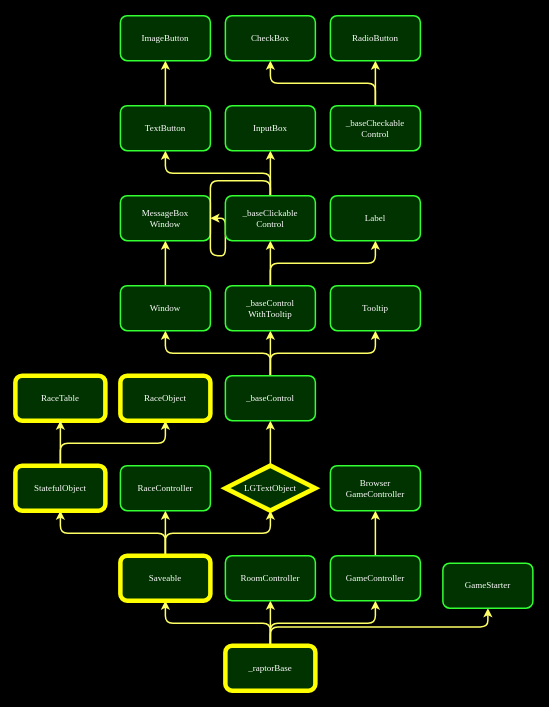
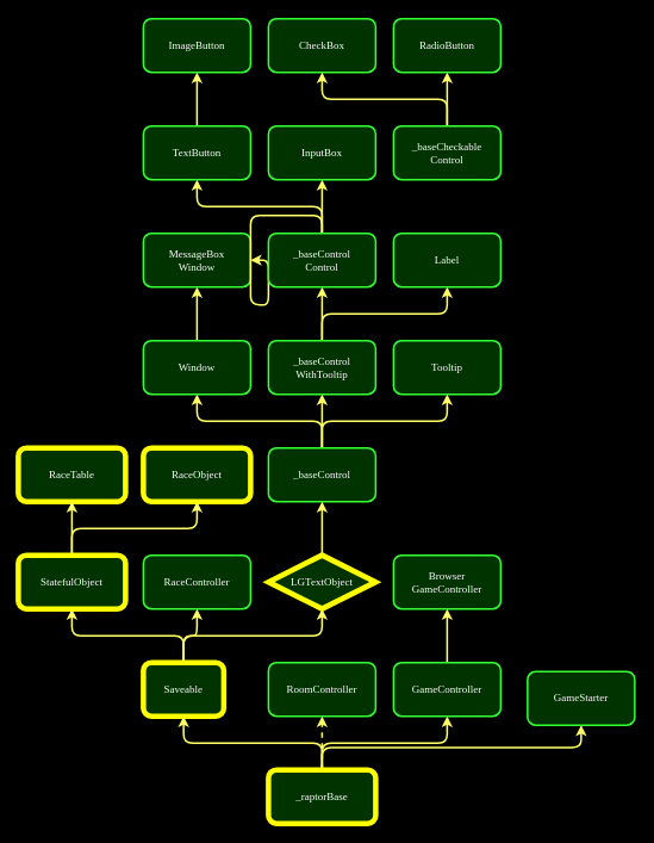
  <mxCell id="0" />
  <mxCell id="1" parent="0" />
  <mxCell id="2" value="" style="edgeStyle=orthogonalEdgeStyle;rounded=1;orthogonalLoop=1;jettySize=auto;html=1;fontFamily=Helvetica;fontSize=12;fontColor=#FFFFFF;strokeColor=#FFFF66;strokeWidth=2;exitX=0.5;exitY=0;exitDx=0;exitDy=0;" parent="1" source="6" target="7" edge="1"><mxGeometry relative="1" as="geometry" /></mxCell>
  <mxCell id="3" style="edgeStyle=orthogonalEdgeStyle;rounded=1;orthogonalLoop=1;jettySize=auto;html=1;exitX=0.5;exitY=0;exitDx=0;exitDy=0;entryX=0.5;entryY=1;entryDx=0;entryDy=0;fontFamily=Helvetica;fontSize=12;fontColor=#FFFFFF;strokeColor=#FFFF66;strokeWidth=2;" parent="1" source="6" target="14" edge="1"><mxGeometry relative="1" as="geometry" /></mxCell>
- <mxCell id="4" style="edgeStyle=orthogonalEdgeStyle;rounded=1;orthogonalLoop=1;jettySize=auto;html=1;exitX=0.5;exitY=0;exitDx=0;exitDy=0;entryX=0.5;entryY=1;entryDx=0;entryDy=0;fontFamily=Helvetica;fontSize=12;fontColor=#FFFFFF;strokeColor=#FFFF66;strokeWidth=2;" parent="1" source="6" target="12" edge="1"><mxGeometry relative="1" as="geometry" /></mxCell>
+ <mxCell id="4" style="edgeStyle=orthogonalEdgeStyle;rounded=1;orthogonalLoop=1;jettySize=auto;html=1;exitX=0.5;exitY=0;exitDx=0;exitDy=0;entryX=0.5;entryY=1;entryDx=0;entryDy=0;fontFamily=Helvetica;fontSize=12;fontColor=#FFFFFF;strokeColor=#FFFF66;strokeWidth=2;dashed=1;" parent="1" source="6" target="12" edge="1"><mxGeometry relative="1" as="geometry" /></mxCell>
  <mxCell id="5" style="edgeStyle=orthogonalEdgeStyle;shape=connector;rounded=1;orthogonalLoop=1;jettySize=auto;html=1;exitX=0.5;exitY=0;exitDx=0;exitDy=0;entryX=0.5;entryY=1;entryDx=0;entryDy=0;labelBackgroundColor=default;fontFamily=Helvetica;fontSize=12;fontColor=#FFFFFF;endArrow=classic;strokeColor=#FFFF66;strokeWidth=2;" parent="1" source="6" target="11" edge="1"><mxGeometry relative="1" as="geometry" /></mxCell>
  <mxCell id="6" value="&lt;font face=&quot;Lucida Console&quot;&gt;_raptorBase&lt;/font&gt;" style="rounded=1;whiteSpace=wrap;html=1;fillColor=#003300;strokeColor=#FFFF00;fontColor=#FFFFFF;strokeWidth=6;" parent="1" vertex="1"><mxGeometry x="300" y="860" width="120" height="60" as="geometry" /></mxCell>
  <mxCell id="7" value="&lt;font face=&quot;Lucida Console&quot;&gt;GameStarter&lt;/font&gt;" style="rounded=1;whiteSpace=wrap;html=1;fillColor=#003300;strokeColor=#33FF33;fontColor=#FFFFFF;strokeWidth=2;" parent="1" vertex="1"><mxGeometry x="590" y="750" width="120" height="60" as="geometry" /></mxCell>
  <mxCell id="8" value="" style="edgeStyle=orthogonalEdgeStyle;shape=connector;rounded=1;orthogonalLoop=1;jettySize=auto;html=1;labelBackgroundColor=default;fontFamily=Helvetica;fontSize=12;fontColor=#FFFFFF;endArrow=classic;strokeColor=#FFFF66;strokeWidth=2;exitX=0.5;exitY=0;exitDx=0;exitDy=0;" parent="1" source="11" target="16" edge="1"><mxGeometry relative="1" as="geometry" /></mxCell>
  <mxCell id="9" style="edgeStyle=orthogonalEdgeStyle;shape=connector;rounded=1;orthogonalLoop=1;jettySize=auto;html=1;exitX=0.5;exitY=0;exitDx=0;exitDy=0;entryX=0.5;entryY=1;entryDx=0;entryDy=0;labelBackgroundColor=default;fontFamily=Helvetica;fontSize=12;fontColor=#FFFFFF;endArrow=classic;strokeColor=#FFFF66;strokeWidth=2;startArrow=none;" parent="1" source="11" target="18" edge="1"><mxGeometry relative="1" as="geometry" /></mxCell>
  <mxCell id="10" style="edgeStyle=orthogonalEdgeStyle;rounded=1;orthogonalLoop=1;jettySize=auto;html=1;exitX=0.5;exitY=0;exitDx=0;exitDy=0;entryX=0.5;entryY=1;entryDx=0;entryDy=0;fontSize=12;strokeColor=#FFFF66;fontColor=#FFFFFF;strokeWidth=2;" parent="1" source="11" target="42" edge="1"><mxGeometry relative="1" as="geometry" /></mxCell>
- <mxCell id="11" value="&lt;font face=&quot;Lucida Console&quot;&gt;Saveable&lt;/font&gt;" style="rounded=1;whiteSpace=wrap;html=1;fillColor=#003300;strokeColor=#FFFF00;strokeWidth=6;fontColor=#FFFFFF;" parent="1" vertex="1"><mxGeometry x="160" y="740" width="120" height="60" as="geometry" /></mxCell>
+ <mxCell id="11" value="&lt;font face=&quot;Lucida Console&quot;&gt;Saveable&lt;/font&gt;" style="rounded=1;whiteSpace=wrap;html=1;fillColor=#003300;strokeColor=#FFFF00;strokeWidth=6;fontColor=#FFFFFF;" parent="1" vertex="1"><mxGeometry x="160" y="740" width="90" height="60" as="geometry" /></mxCell>
  <mxCell id="12" value="&lt;font face=&quot;Lucida Console&quot;&gt;RoomController&lt;/font&gt;" style="rounded=1;whiteSpace=wrap;html=1;fillColor=#003300;strokeColor=#33FF33;fontColor=#FFFFFF;strokeWidth=2;" parent="1" vertex="1"><mxGeometry x="300" y="740" width="120" height="60" as="geometry" /></mxCell>
  <mxCell id="13" value="" style="edgeStyle=orthogonalEdgeStyle;shape=connector;rounded=1;orthogonalLoop=1;jettySize=auto;html=1;labelBackgroundColor=default;fontFamily=Helvetica;fontSize=12;fontColor=#FFFFFF;endArrow=classic;strokeColor=#FFFF66;strokeWidth=2;exitX=0.5;exitY=0;exitDx=0;exitDy=0;" parent="1" source="14" target="15" edge="1"><mxGeometry relative="1" as="geometry" /></mxCell>
  <mxCell id="14" value="&lt;font face=&quot;Lucida Console&quot;&gt;GameController&lt;/font&gt;" style="rounded=1;whiteSpace=wrap;html=1;fillColor=#003300;strokeColor=#33FF33;fontColor=#FFFFFF;strokeWidth=2;" parent="1" vertex="1"><mxGeometry x="440" y="740" width="120" height="60" as="geometry" /></mxCell>
  <mxCell id="15" value="&lt;font face=&quot;Lucida Console&quot;&gt;Browser&lt;br&gt;GameController&lt;/font&gt;" style="rounded=1;html=1;fillColor=#003300;strokeColor=#33FF33;fontColor=#FFFFFF;strokeWidth=2;whiteSpace=wrap;" parent="1" vertex="1"><mxGeometry x="440" y="620" width="120" height="60" as="geometry" /></mxCell>
  <mxCell id="16" value="&lt;font face=&quot;Lucida Console&quot;&gt;RaceController&lt;/font&gt;" style="rounded=1;whiteSpace=wrap;html=1;fillColor=#003300;strokeColor=#33FF33;fontColor=#FFFFFF;strokeWidth=2;" parent="1" vertex="1"><mxGeometry x="160" y="620" width="120" height="60" as="geometry" /></mxCell>
  <mxCell id="17" value="" style="edgeStyle=orthogonalEdgeStyle;shape=connector;rounded=1;orthogonalLoop=1;jettySize=auto;html=1;labelBackgroundColor=default;fontFamily=Helvetica;fontSize=12;fontColor=#FFFFFF;endArrow=classic;strokeColor=#FFFF66;strokeWidth=2;exitX=0.5;exitY=0;exitDx=0;exitDy=0;" parent="1" source="18" target="22" edge="1"><mxGeometry relative="1" as="geometry" /></mxCell>
  <mxCell id="18" value="&lt;font face=&quot;Lucida Console&quot;&gt;LGTextObject&lt;/font&gt;" style="rhombus;whiteSpace=wrap;html=1;fillColor=#003300;strokeColor=#FFFF00;fontColor=#FFFFFF;strokeWidth=6;" parent="1" vertex="1"><mxGeometry x="300" y="620" width="120" height="60" as="geometry" /></mxCell>
  <mxCell id="19" value="" style="edgeStyle=orthogonalEdgeStyle;shape=connector;rounded=1;orthogonalLoop=1;jettySize=auto;html=1;labelBackgroundColor=default;fontFamily=Helvetica;fontSize=12;fontColor=#FFFFFF;endArrow=classic;strokeColor=#FFFF66;strokeWidth=2;exitX=0.5;exitY=0;exitDx=0;exitDy=0;" parent="1" source="22" target="25" edge="1"><mxGeometry relative="1" as="geometry" /></mxCell>
  <mxCell id="20" style="edgeStyle=orthogonalEdgeStyle;shape=connector;rounded=1;orthogonalLoop=1;jettySize=auto;html=1;exitX=0.5;exitY=0;exitDx=0;exitDy=0;entryX=0.5;entryY=1;entryDx=0;entryDy=0;labelBackgroundColor=default;fontFamily=Helvetica;fontSize=12;fontColor=#FFFFFF;endArrow=classic;strokeColor=#FFFF66;strokeWidth=2;" parent="1" source="22" target="26" edge="1"><mxGeometry relative="1" as="geometry" /></mxCell>
  <mxCell id="21" style="edgeStyle=orthogonalEdgeStyle;shape=connector;rounded=1;orthogonalLoop=1;jettySize=auto;html=1;exitX=0.5;exitY=0;exitDx=0;exitDy=0;entryX=0.5;entryY=1;entryDx=0;entryDy=0;labelBackgroundColor=default;fontFamily=Helvetica;fontSize=12;fontColor=#FFFFFF;endArrow=classic;strokeColor=#FFFF66;strokeWidth=2;" parent="1" source="22" target="28" edge="1"><mxGeometry relative="1" as="geometry" /></mxCell>
  <mxCell id="22" value="&lt;font face=&quot;Lucida Console&quot;&gt;_baseControl&lt;/font&gt;" style="rounded=1;whiteSpace=wrap;html=1;fillColor=#003300;strokeColor=#33FF33;fontColor=#FFFFFF;strokeWidth=2;" parent="1" vertex="1"><mxGeometry x="300" y="500" width="120" height="60" as="geometry" /></mxCell>
  <mxCell id="23" value="" style="edgeStyle=orthogonalEdgeStyle;shape=connector;rounded=1;orthogonalLoop=1;jettySize=auto;html=1;labelBackgroundColor=default;fontFamily=Helvetica;fontSize=12;fontColor=#FFFFFF;endArrow=classic;strokeColor=#FFFF66;strokeWidth=2;exitX=0.5;exitY=0;exitDx=0;exitDy=0;" parent="1" source="25" target="33" edge="1"><mxGeometry relative="1" as="geometry" /></mxCell>
  <mxCell id="24" style="edgeStyle=orthogonalEdgeStyle;shape=connector;rounded=1;orthogonalLoop=1;jettySize=auto;html=1;exitX=0.5;exitY=0;exitDx=0;exitDy=0;entryX=0.5;entryY=1;entryDx=0;entryDy=0;labelBackgroundColor=default;fontFamily=Helvetica;fontSize=12;fontColor=#FFFFFF;endArrow=classic;strokeColor=#FFFF66;strokeWidth=2;" parent="1" source="25" target="34" edge="1"><mxGeometry relative="1" as="geometry" /></mxCell>
  <mxCell id="25" value="&lt;font face=&quot;Lucida Console&quot;&gt;_baseControl&lt;br&gt;WithTooltip&lt;br&gt;&lt;/font&gt;" style="rounded=1;whiteSpace=wrap;html=1;fillColor=#003300;strokeColor=#33FF33;fontColor=#FFFFFF;strokeWidth=2;" parent="1" vertex="1"><mxGeometry x="300" y="380" width="120" height="60" as="geometry" /></mxCell>
  <mxCell id="26" value="&lt;font face=&quot;Lucida Console&quot;&gt;Tooltip&lt;/font&gt;" style="rounded=1;whiteSpace=wrap;html=1;fillColor=#003300;strokeColor=#33FF33;fontColor=#FFFFFF;strokeWidth=2;" parent="1" vertex="1"><mxGeometry x="440" y="380" width="120" height="60" as="geometry" /></mxCell>
  <mxCell id="27" value="" style="edgeStyle=orthogonalEdgeStyle;shape=connector;rounded=1;orthogonalLoop=1;jettySize=auto;html=1;labelBackgroundColor=default;fontFamily=Helvetica;fontSize=12;fontColor=#FFFFFF;endArrow=classic;strokeColor=#FFFF66;strokeWidth=2;exitX=0.5;exitY=0;exitDx=0;exitDy=0;" parent="1" source="28" target="29" edge="1"><mxGeometry relative="1" as="geometry" /></mxCell>
  <mxCell id="28" value="&lt;font face=&quot;Lucida Console&quot;&gt;Window&lt;/font&gt;" style="rounded=1;whiteSpace=wrap;html=1;fillColor=#003300;strokeColor=#33FF33;fontColor=#FFFFFF;strokeWidth=2;" parent="1" vertex="1"><mxGeometry x="160" y="380" width="120" height="60" as="geometry" /></mxCell>
  <mxCell id="29" value="&lt;font face=&quot;Lucida Console&quot;&gt;MessageBox&lt;br&gt;Window&lt;/font&gt;" style="rounded=1;whiteSpace=wrap;html=1;fillColor=#003300;strokeColor=#33FF33;fontColor=#FFFFFF;strokeWidth=2;" parent="1" vertex="1"><mxGeometry x="160" y="260" width="120" height="60" as="geometry" /></mxCell>
  <mxCell id="30" value="" style="edgeStyle=orthogonalEdgeStyle;shape=connector;rounded=1;orthogonalLoop=1;jettySize=auto;html=1;labelBackgroundColor=default;fontFamily=Helvetica;fontSize=12;fontColor=#FFFFFF;endArrow=classic;strokeColor=#FFFF66;strokeWidth=2;exitX=0.5;exitY=0;exitDx=0;exitDy=0;" parent="1" source="33" target="36" edge="1"><mxGeometry relative="1" as="geometry" /></mxCell>
  <mxCell id="31" style="edgeStyle=orthogonalEdgeStyle;shape=connector;rounded=1;orthogonalLoop=1;jettySize=auto;html=1;exitX=0.5;exitY=0;exitDx=0;exitDy=0;entryX=0.5;entryY=1;entryDx=0;entryDy=0;labelBackgroundColor=default;fontFamily=Helvetica;fontSize=12;fontColor=#FFFFFF;endArrow=classic;strokeColor=#FFFF66;strokeWidth=2;" parent="1" source="33" target="37" edge="1"><mxGeometry relative="1" as="geometry" /></mxCell>
  <mxCell id="32" style="edgeStyle=orthogonalEdgeStyle;rounded=1;orthogonalLoop=1;jettySize=auto;html=1;exitX=0.5;exitY=0;exitDx=0;exitDy=0;fontSize=12;strokeColor=#FFFF66;fontColor=#FFFFFF;strokeWidth=2;" edge="1" parent="1" source="33" target="29"><mxGeometry relative="1" as="geometry" /></mxCell>
- <mxCell id="33" value="&lt;font face=&quot;Lucida Console&quot;&gt;_baseClickable&lt;br&gt;Control&lt;br&gt;&lt;/font&gt;" style="rounded=1;whiteSpace=wrap;html=1;fillColor=#003300;strokeColor=#33FF33;fontColor=#FFFFFF;strokeWidth=2;" parent="1" vertex="1"><mxGeometry x="300" y="260" width="120" height="60" as="geometry" /></mxCell>
+ <mxCell id="33" value="&lt;font face=&quot;Lucida Console&quot;&gt;_baseControl&lt;br&gt;Control&lt;br&gt;&lt;/font&gt;" style="rounded=1;whiteSpace=wrap;html=1;fillColor=#003300;strokeColor=#33FF33;fontColor=#FFFFFF;strokeWidth=2;" parent="1" vertex="1"><mxGeometry x="300" y="260" width="120" height="60" as="geometry" /></mxCell>
  <mxCell id="34" value="&lt;font face=&quot;Lucida Console&quot;&gt;Label&lt;br&gt;&lt;/font&gt;" style="rounded=1;whiteSpace=wrap;html=1;fillColor=#003300;strokeColor=#33FF33;fontColor=#FFFFFF;strokeWidth=2;" parent="1" vertex="1"><mxGeometry x="440" y="260" width="120" height="60" as="geometry" /></mxCell>
  <mxCell id="35" value="" style="edgeStyle=orthogonalEdgeStyle;shape=connector;rounded=1;orthogonalLoop=1;jettySize=auto;html=1;labelBackgroundColor=default;fontFamily=Helvetica;fontSize=12;fontColor=#FFFFFF;endArrow=classic;strokeColor=#FFFF66;strokeWidth=2;exitX=0.5;exitY=0;exitDx=0;exitDy=0;" parent="1" source="36" target="38" edge="1"><mxGeometry relative="1" as="geometry" /></mxCell>
  <mxCell id="36" value="&lt;font face=&quot;Lucida Console&quot;&gt;TextButton&lt;br&gt;&lt;/font&gt;" style="rounded=1;whiteSpace=wrap;html=1;fillColor=#003300;strokeColor=#33FF33;fontColor=#FFFFFF;strokeWidth=2;" parent="1" vertex="1"><mxGeometry x="160" y="140" width="120" height="60" as="geometry" /></mxCell>
  <mxCell id="37" value="&lt;font face=&quot;Lucida Console&quot;&gt;InputBox&lt;br&gt;&lt;/font&gt;" style="rounded=1;whiteSpace=wrap;html=1;fillColor=#003300;strokeColor=#33FF33;fontColor=#FFFFFF;strokeWidth=2;" parent="1" vertex="1"><mxGeometry x="300" y="140" width="120" height="60" as="geometry" /></mxCell>
  <mxCell id="38" value="&lt;font face=&quot;Lucida Console&quot;&gt;ImageButton&lt;br&gt;&lt;/font&gt;" style="rounded=1;whiteSpace=wrap;html=1;fillColor=#003300;strokeColor=#33FF33;fontColor=#FFFFFF;strokeWidth=2;" parent="1" vertex="1"><mxGeometry x="160" y="20" width="120" height="60" as="geometry" /></mxCell>
  <mxCell id="39" value="&lt;font face=&quot;Lucida Console&quot;&gt;RaceTable&lt;/font&gt;" style="rounded=1;whiteSpace=wrap;html=1;fillColor=#003300;strokeColor=#FFFF00;fontColor=#FFFFFF;strokeWidth=6;" parent="1" vertex="1"><mxGeometry x="20" y="500" width="120" height="60" as="geometry" /></mxCell>
  <mxCell id="40" style="edgeStyle=orthogonalEdgeStyle;rounded=1;orthogonalLoop=1;jettySize=auto;html=1;exitX=0.5;exitY=0;exitDx=0;exitDy=0;entryX=0.5;entryY=1;entryDx=0;entryDy=0;fontSize=12;fillColor=#003300;strokeColor=#FFFF66;fontColor=#FFFFFF;strokeWidth=2;" parent="1" source="42" target="43" edge="1"><mxGeometry relative="1" as="geometry" /></mxCell>
  <mxCell id="41" style="edgeStyle=orthogonalEdgeStyle;shape=connector;rounded=1;orthogonalLoop=1;jettySize=auto;html=1;exitX=0.5;exitY=0;exitDx=0;exitDy=0;entryX=0.5;entryY=1;entryDx=0;entryDy=0;labelBackgroundColor=default;fontFamily=Helvetica;fontSize=12;fontColor=#FFFFFF;endArrow=classic;strokeColor=#FFFF66;strokeWidth=2;fillColor=#003300;" parent="1" source="42" target="39" edge="1"><mxGeometry relative="1" as="geometry" /></mxCell>
  <mxCell id="42" value="&lt;font face=&quot;Lucida Console&quot;&gt;StatefulObject&lt;/font&gt;" style="rounded=1;whiteSpace=wrap;html=1;fillColor=#003300;strokeColor=#FFFF00;fontColor=#FFFFFF;strokeWidth=6;" parent="1" vertex="1"><mxGeometry x="20" y="620" width="120" height="60" as="geometry" /></mxCell>
  <mxCell id="43" value="&lt;font face=&quot;Lucida Console&quot;&gt;RaceObject&lt;/font&gt;" style="rounded=1;whiteSpace=wrap;html=1;fillColor=#003300;strokeColor=#FFFF00;fontColor=#FFFFFF;strokeWidth=6;" parent="1" vertex="1"><mxGeometry x="160" y="500" width="120" height="60" as="geometry" /></mxCell>
  <mxCell id="44" style="edgeStyle=orthogonalEdgeStyle;shape=connector;rounded=1;orthogonalLoop=1;jettySize=auto;html=1;exitX=0.5;exitY=0;exitDx=0;exitDy=0;entryX=0.5;entryY=1;entryDx=0;entryDy=0;labelBackgroundColor=default;strokeColor=#FFFF66;strokeWidth=2;align=center;verticalAlign=middle;fontFamily=Helvetica;fontSize=12;fontColor=#FFFFFF;endArrow=classic;" edge="1" parent="1" source="46" target="47"><mxGeometry relative="1" as="geometry" /></mxCell>
  <mxCell id="45" style="edgeStyle=orthogonalEdgeStyle;shape=connector;rounded=1;orthogonalLoop=1;jettySize=auto;html=1;exitX=0.5;exitY=0;exitDx=0;exitDy=0;entryX=0.5;entryY=1;entryDx=0;entryDy=0;labelBackgroundColor=default;strokeColor=#FFFF66;strokeWidth=2;align=center;verticalAlign=middle;fontFamily=Helvetica;fontSize=12;fontColor=#FFFFFF;endArrow=classic;" edge="1" parent="1" source="46" target="48"><mxGeometry relative="1" as="geometry" /></mxCell>
  <mxCell id="46" value="&lt;font face=&quot;Lucida Console&quot;&gt;_baseCheckable&lt;br&gt;Control&lt;br&gt;&lt;/font&gt;" style="rounded=1;whiteSpace=wrap;html=1;fillColor=#003300;strokeColor=#33FF33;fontColor=#FFFFFF;strokeWidth=2;" vertex="1" parent="1"><mxGeometry x="440" y="140" width="120" height="60" as="geometry" /></mxCell>
  <mxCell id="47" value="&lt;font face=&quot;Lucida Console&quot;&gt;CheckBox&lt;br&gt;&lt;/font&gt;" style="rounded=1;whiteSpace=wrap;html=1;fillColor=#003300;strokeColor=#33FF33;fontColor=#FFFFFF;strokeWidth=2;" vertex="1" parent="1"><mxGeometry x="300" y="20" width="120" height="60" as="geometry" /></mxCell>
  <mxCell id="48" value="&lt;font face=&quot;Lucida Console&quot;&gt;RadioButton&lt;br&gt;&lt;/font&gt;" style="rounded=1;whiteSpace=wrap;html=1;fillColor=#003300;strokeColor=#33FF33;fontColor=#FFFFFF;strokeWidth=2;" vertex="1" parent="1"><mxGeometry x="440" y="20" width="120" height="60" as="geometry" /></mxCell>
